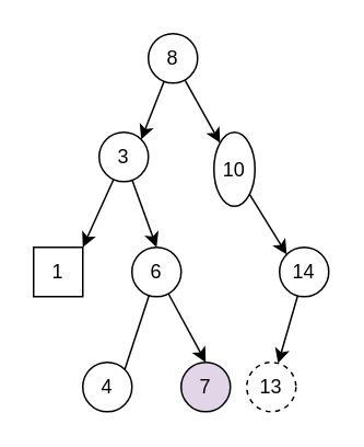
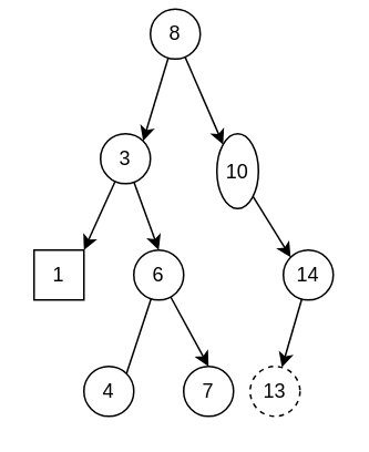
  <mxCell id="0" />
  <mxCell id="1" parent="0" />
  <mxCell id="2" style="edgeStyle=none;html=1;entryX=1;entryY=0;entryDx=0;entryDy=0;" edge="1" parent="1" source="4" target="7"><mxGeometry relative="1" as="geometry" /></mxCell>
  <mxCell id="3" style="edgeStyle=none;html=1;entryX=0;entryY=0;entryDx=0;entryDy=0;" edge="1" parent="1" source="4" target="9"><mxGeometry relative="1" as="geometry" /></mxCell>
- <mxCell id="4" value="8" style="ellipse;whiteSpace=wrap;html=1;aspect=fixed;" vertex="1" parent="1"><mxGeometry x="90" y="20" width="30" height="30" as="geometry" /></mxCell>
+ <mxCell id="4" value="8" style="ellipse;whiteSpace=wrap;html=1;aspect=fixed;" vertex="1" parent="1"><mxGeometry x="90" y="5" width="30" height="30" as="geometry" /></mxCell>
  <mxCell id="5" style="edgeStyle=none;html=1;entryX=1;entryY=0;entryDx=0;entryDy=0;" edge="1" parent="1" source="7" target="10"><mxGeometry relative="1" as="geometry" /></mxCell>
  <mxCell id="6" style="edgeStyle=none;html=1;entryX=0.5;entryY=0;entryDx=0;entryDy=0;" edge="1" parent="1" source="7" target="13"><mxGeometry relative="1" as="geometry" /></mxCell>
  <mxCell id="7" value="3" style="ellipse;whiteSpace=wrap;html=1;aspect=fixed;" vertex="1" parent="1"><mxGeometry x="60" y="80" width="30" height="30" as="geometry" /></mxCell>
  <mxCell id="8" style="edgeStyle=none;html=1;entryX=0;entryY=0;entryDx=0;entryDy=0;" edge="1" parent="1" source="9" target="15"><mxGeometry relative="1" as="geometry" /></mxCell>
  <mxCell id="9" value="10" style="ellipse;whiteSpace=wrap;html=1;aspect=fixed;" vertex="1" parent="1"><mxGeometry x="130" y="80" width="25" height="45" as="geometry" /></mxCell>
  <mxCell id="10" value="1" style="whiteSpace=wrap;html=1;aspect=fixed;rounded=0;" vertex="1" parent="1"><mxGeometry x="20" y="150" width="30" height="30" as="geometry" /></mxCell>
  <mxCell id="11" style="edgeStyle=none;html=1;entryX=1;entryY=0;entryDx=0;entryDy=0;endArrow=none;" edge="1" parent="1" source="13" target="16"><mxGeometry relative="1" as="geometry" /></mxCell>
  <mxCell id="12" style="edgeStyle=none;html=1;entryX=0.5;entryY=0;entryDx=0;entryDy=0;" edge="1" parent="1" source="13" target="17"><mxGeometry relative="1" as="geometry" /></mxCell>
  <mxCell id="13" value="6" style="ellipse;whiteSpace=wrap;html=1;aspect=fixed;" vertex="1" parent="1"><mxGeometry x="80" y="150" width="30" height="30" as="geometry" /></mxCell>
  <mxCell id="14" style="edgeStyle=none;html=1;" edge="1" parent="1" source="15" target="18"><mxGeometry relative="1" as="geometry" /></mxCell>
  <mxCell id="15" value="14" style="ellipse;whiteSpace=wrap;html=1;aspect=fixed;" vertex="1" parent="1"><mxGeometry x="170" y="150" width="30" height="30" as="geometry" /></mxCell>
  <mxCell id="16" value="4" style="ellipse;whiteSpace=wrap;html=1;aspect=fixed;" vertex="1" parent="1"><mxGeometry x="50" y="220" width="30" height="30" as="geometry" /></mxCell>
- <mxCell id="17" value="7" style="ellipse;whiteSpace=wrap;html=1;aspect=fixed;fillColor=#e1d5e7;" vertex="1" parent="1"><mxGeometry x="110" y="220" width="30" height="30" as="geometry" /></mxCell>
+ <mxCell id="17" value="7" style="ellipse;whiteSpace=wrap;html=1;aspect=fixed;" vertex="1" parent="1"><mxGeometry x="110" y="220" width="30" height="30" as="geometry" /></mxCell>
  <mxCell id="18" value="13" style="ellipse;whiteSpace=wrap;html=1;aspect=fixed;dashed=1;" vertex="1" parent="1"><mxGeometry x="150" y="220" width="30" height="30" as="geometry" /></mxCell>
